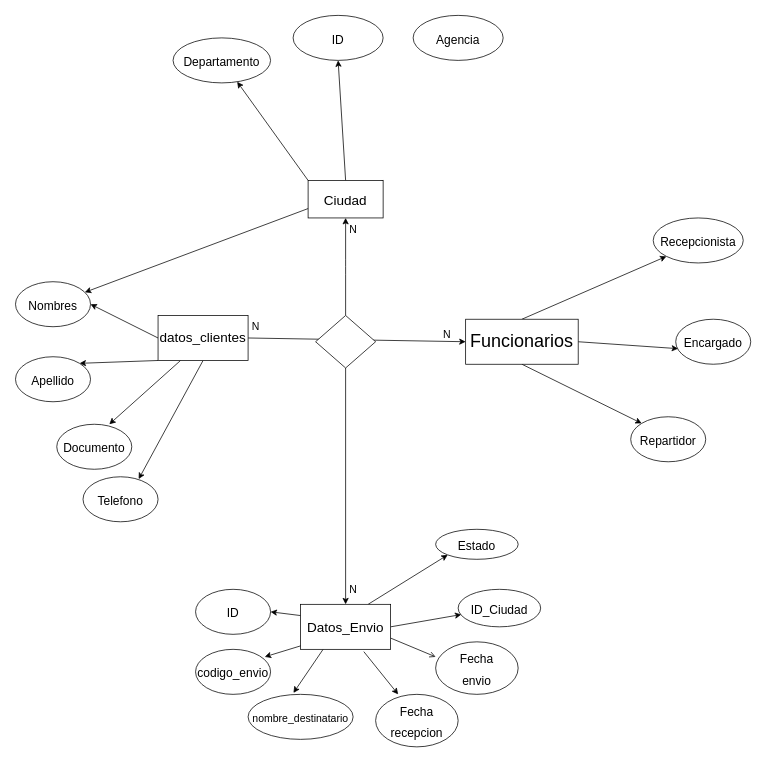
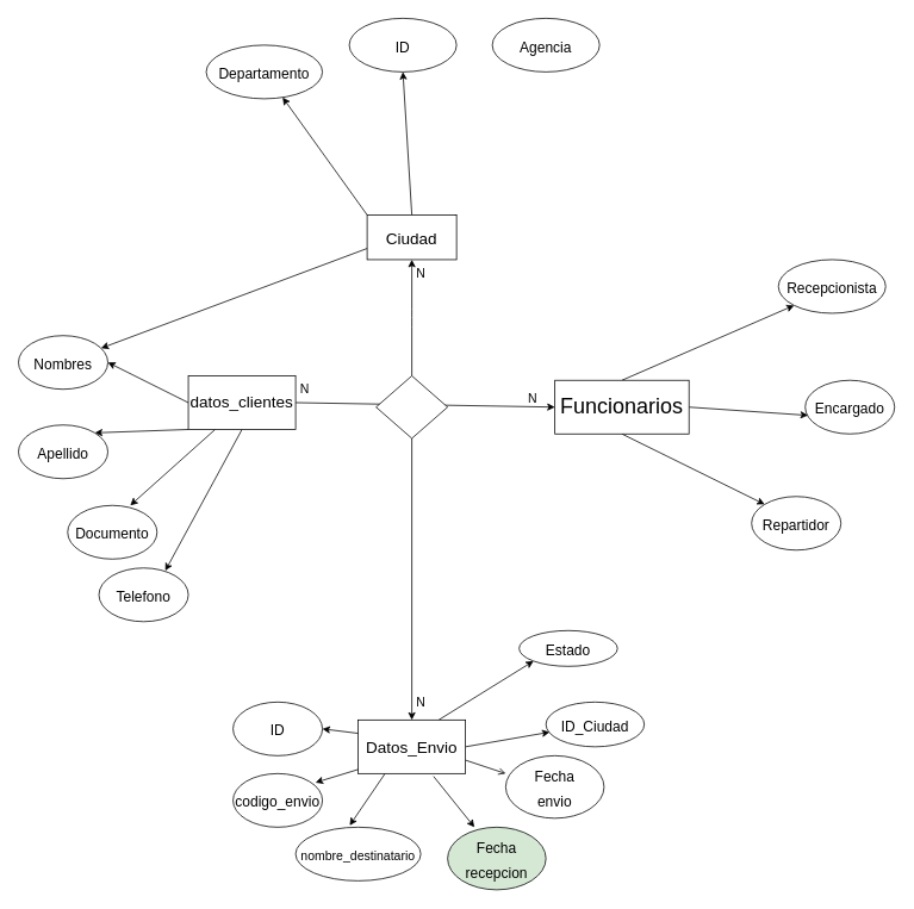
  <mxCell id="0" />
  <mxCell id="1" parent="0" />
  <mxCell id="2" style="edgeStyle=none;html=1;exitX=0;exitY=0.5;exitDx=0;exitDy=0;fontSize=24;entryX=1;entryY=0.5;entryDx=0;entryDy=0;" edge="1" parent="1" source="7" target="15"><mxGeometry relative="1" as="geometry"><mxPoint x="190" y="465.167" as="targetPoint" /></mxGeometry></mxCell>
  <mxCell id="3" style="edgeStyle=none;html=1;exitX=0;exitY=1;exitDx=0;exitDy=0;fontSize=24;entryX=1;entryY=0;entryDx=0;entryDy=0;" edge="1" parent="1" source="7" target="16"><mxGeometry relative="1" as="geometry"><mxPoint x="200" y="535" as="targetPoint" /></mxGeometry></mxCell>
  <mxCell id="4" style="edgeStyle=none;html=1;exitX=0.25;exitY=1;exitDx=0;exitDy=0;fontSize=24;entryX=0.7;entryY=0;entryDx=0;entryDy=0;entryPerimeter=0;" edge="1" parent="1" source="7" target="17"><mxGeometry relative="1" as="geometry"><mxPoint x="270" y="575" as="targetPoint" /></mxGeometry></mxCell>
  <mxCell id="5" style="edgeStyle=none;html=1;exitX=0.5;exitY=1;exitDx=0;exitDy=0;fontSize=16;entryX=0.742;entryY=0.051;entryDx=0;entryDy=0;entryPerimeter=0;" edge="1" parent="1" source="7" target="26"><mxGeometry relative="1" as="geometry"><mxPoint x="200" y="625" as="targetPoint" /></mxGeometry></mxCell>
  <mxCell id="6" style="edgeStyle=none;html=1;exitX=1;exitY=0.5;exitDx=0;exitDy=0;entryX=0;entryY=0.5;entryDx=0;entryDy=0;fontSize=14;" edge="1" parent="1" source="7" target="11"><mxGeometry relative="1" as="geometry" /></mxCell>
  <mxCell id="7" value="&lt;font style=&quot;font-size: 18px&quot;&gt;datos_clientes&lt;/font&gt;" style="rounded=0;whiteSpace=wrap;html=1;" vertex="1" parent="1"><mxGeometry x="210" y="420" width="120" height="60" as="geometry" /></mxCell>
  <mxCell id="8" style="edgeStyle=none;html=1;exitX=0.5;exitY=1;exitDx=0;exitDy=0;fontSize=24;entryX=0;entryY=0;entryDx=0;entryDy=0;" edge="1" parent="1" source="11" target="12"><mxGeometry relative="1" as="geometry"><mxPoint x="690" y="595" as="targetPoint" /></mxGeometry></mxCell>
  <mxCell id="9" style="edgeStyle=none;html=1;exitX=1;exitY=0.5;exitDx=0;exitDy=0;fontSize=24;entryX=0.032;entryY=0.654;entryDx=0;entryDy=0;entryPerimeter=0;" edge="1" parent="1" source="11" target="13"><mxGeometry relative="1" as="geometry"><mxPoint x="790" y="465" as="targetPoint" /></mxGeometry></mxCell>
  <mxCell id="10" style="edgeStyle=none;html=1;exitX=0.5;exitY=0;exitDx=0;exitDy=0;fontSize=24;entryX=0;entryY=1;entryDx=0;entryDy=0;" edge="1" parent="1" source="11" target="14"><mxGeometry relative="1" as="geometry"><mxPoint x="730" y="365" as="targetPoint" /></mxGeometry></mxCell>
  <mxCell id="11" value="&lt;span style=&quot;font-size: 24px&quot;&gt;Funcionarios&lt;/span&gt;" style="rounded=0;whiteSpace=wrap;html=1;" vertex="1" parent="1"><mxGeometry x="620" y="425" width="150" height="60" as="geometry" /></mxCell>
  <mxCell id="12" value="&lt;font size=&quot;3&quot;&gt;Repartidor&lt;/font&gt;" style="ellipse;whiteSpace=wrap;html=1;fontSize=24;" vertex="1" parent="1"><mxGeometry x="840" y="555" width="100" height="60" as="geometry" /></mxCell>
  <mxCell id="13" value="&lt;font size=&quot;3&quot;&gt;Encargado&lt;/font&gt;" style="ellipse;whiteSpace=wrap;html=1;fontSize=24;" vertex="1" parent="1"><mxGeometry x="900" y="425" width="100" height="60" as="geometry" /></mxCell>
  <mxCell id="14" value="&lt;p&gt;&lt;font size=&quot;3&quot;&gt;Recepcionista&lt;/font&gt;&lt;/p&gt;" style="ellipse;whiteSpace=wrap;html=1;fontSize=24;" vertex="1" parent="1"><mxGeometry x="870" y="290" width="120" height="60" as="geometry" /></mxCell>
  <mxCell id="15" value="&lt;font size=&quot;3&quot;&gt;Nombres&lt;/font&gt;" style="ellipse;whiteSpace=wrap;html=1;fontSize=24;" vertex="1" parent="1"><mxGeometry x="20" y="375" width="100" height="60" as="geometry" /></mxCell>
  <mxCell id="16" value="&lt;span style=&quot;font-size: 16px&quot;&gt;Apellido&lt;/span&gt;" style="ellipse;whiteSpace=wrap;html=1;fontSize=24;" vertex="1" parent="1"><mxGeometry x="20" y="475" width="100" height="60" as="geometry" /></mxCell>
  <mxCell id="17" value="&lt;span style=&quot;font-size: 16px&quot;&gt;Documento&lt;/span&gt;" style="ellipse;whiteSpace=wrap;html=1;fontSize=24;" vertex="1" parent="1"><mxGeometry x="75" y="565" width="100" height="60" as="geometry" /></mxCell>
  <mxCell id="18" style="edgeStyle=none;html=1;exitX=0;exitY=0.25;exitDx=0;exitDy=0;entryX=1;entryY=0.5;entryDx=0;entryDy=0;fontSize=16;" edge="1" parent="1" source="25" target="27"><mxGeometry relative="1" as="geometry" /></mxCell>
  <mxCell id="19" style="edgeStyle=none;html=1;exitX=0.01;exitY=0.917;exitDx=0;exitDy=0;fontSize=16;entryX=0.922;entryY=0.167;entryDx=0;entryDy=0;exitPerimeter=0;entryPerimeter=0;" edge="1" parent="1" source="25" target="28"><mxGeometry relative="1" as="geometry"><mxPoint x="440" y="955" as="targetPoint" /></mxGeometry></mxCell>
  <mxCell id="20" style="edgeStyle=none;html=1;exitX=0.25;exitY=1;exitDx=0;exitDy=0;fontSize=16;entryX=0.432;entryY=-0.033;entryDx=0;entryDy=0;entryPerimeter=0;" edge="1" parent="1" source="25" target="29"><mxGeometry relative="1" as="geometry"><mxPoint x="540" y="955" as="targetPoint" /></mxGeometry></mxCell>
  <mxCell id="21" style="edgeStyle=none;html=1;exitX=0.702;exitY=1.051;exitDx=0;exitDy=0;fontSize=14;entryX=0.273;entryY=0;entryDx=0;entryDy=0;entryPerimeter=0;exitPerimeter=0;" edge="1" parent="1" source="25" target="30"><mxGeometry relative="1" as="geometry"><mxPoint x="610" y="885" as="targetPoint" /></mxGeometry></mxCell>
  <mxCell id="22" style="edgeStyle=none;html=1;exitX=1;exitY=0.75;exitDx=0;exitDy=0;fontSize=14;entryX=0;entryY=0.286;entryDx=0;entryDy=0;entryPerimeter=0;endArrow=open;" edge="1" parent="1" source="25" target="31"><mxGeometry relative="1" as="geometry"><mxPoint x="630" y="845" as="targetPoint" /></mxGeometry></mxCell>
  <mxCell id="23" style="edgeStyle=none;html=1;exitX=1;exitY=0.5;exitDx=0;exitDy=0;fontSize=14;entryX=0.038;entryY=0.672;entryDx=0;entryDy=0;entryPerimeter=0;" edge="1" parent="1" source="25" target="32"><mxGeometry relative="1" as="geometry"><mxPoint x="610" y="825" as="targetPoint" /></mxGeometry></mxCell>
  <mxCell id="24" style="edgeStyle=none;html=1;exitX=0.75;exitY=0;exitDx=0;exitDy=0;fontSize=14;entryX=0;entryY=1;entryDx=0;entryDy=0;" edge="1" parent="1" source="25" target="43"><mxGeometry relative="1" as="geometry"><mxPoint x="590" y="745" as="targetPoint" /></mxGeometry></mxCell>
  <mxCell id="25" value="&lt;font style=&quot;font-size: 18px&quot;&gt;Datos_Envio&lt;/font&gt;" style="rounded=0;whiteSpace=wrap;html=1;fontSize=24;" vertex="1" parent="1"><mxGeometry x="400" y="805" width="120" height="60" as="geometry" /></mxCell>
  <mxCell id="26" value="&lt;span style=&quot;font-size: 16px&quot;&gt;Telefono&lt;/span&gt;" style="ellipse;whiteSpace=wrap;html=1;fontSize=24;" vertex="1" parent="1"><mxGeometry x="110" y="635" width="100" height="60" as="geometry" /></mxCell>
  <mxCell id="27" value="&lt;span style=&quot;font-size: 16px&quot;&gt;ID&lt;/span&gt;" style="ellipse;whiteSpace=wrap;html=1;fontSize=24;" vertex="1" parent="1"><mxGeometry x="260" y="785" width="100" height="60" as="geometry" /></mxCell>
  <mxCell id="28" value="&lt;span style=&quot;font-size: 16px&quot;&gt;codigo_envio&lt;/span&gt;" style="ellipse;whiteSpace=wrap;html=1;fontSize=24;" vertex="1" parent="1"><mxGeometry x="260" y="865" width="100" height="60" as="geometry" /></mxCell>
  <mxCell id="29" value="&lt;font style=&quot;font-size: 14px&quot;&gt;nombre_destinatario&lt;/font&gt;" style="ellipse;whiteSpace=wrap;html=1;fontSize=24;" vertex="1" parent="1"><mxGeometry x="330" y="925" width="140" height="60" as="geometry" /></mxCell>
- <mxCell id="30" value="&lt;span style=&quot;font-size: 16px&quot;&gt;Fecha&lt;br&gt;recepcion&lt;br&gt;&lt;/span&gt;" style="ellipse;whiteSpace=wrap;html=1;fontSize=24;" vertex="1" parent="1"><mxGeometry x="500" y="925" width="110" height="70" as="geometry" /></mxCell>
- <mxCell id="31" value="&lt;span style=&quot;font-size: 16px&quot;&gt;Fecha&lt;br&gt;envio&lt;br&gt;&lt;/span&gt;" style="ellipse;whiteSpace=wrap;html=1;fontSize=24;" vertex="1" parent="1"><mxGeometry x="580" y="855" width="110" height="70" as="geometry" /></mxCell>
+ <mxCell id="30" value="&lt;span style=&quot;font-size: 16px&quot;&gt;Fecha&lt;br&gt;recepcion&lt;br&gt;&lt;/span&gt;" style="ellipse;whiteSpace=wrap;html=1;fontSize=24;fillColor=#d5e8d4;" vertex="1" parent="1"><mxGeometry x="500" y="925" width="110" height="70" as="geometry" /></mxCell>
+ <mxCell id="31" value="&lt;span style=&quot;font-size: 16px&quot;&gt;Fecha&lt;br&gt;envio&lt;br&gt;&lt;/span&gt;" style="ellipse;whiteSpace=wrap;html=1;fontSize=24;" vertex="1" parent="1"><mxGeometry x="565" y="845" width="110" height="70" as="geometry" /></mxCell>
  <mxCell id="32" value="&lt;span style=&quot;font-size: 16px&quot;&gt;ID_Ciudad&lt;br&gt;&lt;/span&gt;" style="ellipse;whiteSpace=wrap;html=1;fontSize=24;" vertex="1" parent="1"><mxGeometry x="610" y="785" width="110" height="50" as="geometry" /></mxCell>
  <mxCell id="33" style="edgeStyle=none;html=1;exitX=0;exitY=0;exitDx=0;exitDy=0;fontSize=14;" edge="1" parent="1" source="36" target="37"><mxGeometry relative="1" as="geometry"><mxPoint x="350" y="130" as="targetPoint" /></mxGeometry></mxCell>
  <mxCell id="34" style="edgeStyle=none;html=1;exitX=0.5;exitY=0;exitDx=0;exitDy=0;fontSize=14;entryX=0.5;entryY=1;entryDx=0;entryDy=0;" edge="1" parent="1" source="36" target="38"><mxGeometry relative="1" as="geometry"><mxPoint x="460" y="110" as="targetPoint" /></mxGeometry></mxCell>
  <mxCell id="35" style="edgeStyle=none;html=1;exitX=1;exitY=0;exitDx=0;exitDy=0;fontSize=14;" edge="1" parent="1" source="36" target="15"><mxGeometry relative="1" as="geometry"><mxPoint x="585.448" y="89.104" as="targetPoint" /></mxGeometry></mxCell>
  <mxCell id="36" value="&lt;span style=&quot;font-size: 18px&quot;&gt;Ciudad&lt;/span&gt;" style="rounded=0;whiteSpace=wrap;html=1;fontSize=24;" vertex="1" parent="1"><mxGeometry x="410" y="240" width="100" height="50" as="geometry" /></mxCell>
  <mxCell id="37" value="&lt;p&gt;&lt;font size=&quot;3&quot;&gt;Departamento&lt;/font&gt;&lt;/p&gt;" style="ellipse;whiteSpace=wrap;html=1;fontSize=24;" vertex="1" parent="1"><mxGeometry x="230" y="50" width="130" height="60" as="geometry" /></mxCell>
  <mxCell id="38" value="&lt;p&gt;&lt;font size=&quot;3&quot;&gt;ID&lt;/font&gt;&lt;/p&gt;" style="ellipse;whiteSpace=wrap;html=1;fontSize=24;" vertex="1" parent="1"><mxGeometry x="390" y="20" width="120" height="60" as="geometry" /></mxCell>
  <mxCell id="39" value="&lt;font size=&quot;3&quot;&gt;Agencia&lt;/font&gt;" style="ellipse;whiteSpace=wrap;html=1;fontSize=24;" vertex="1" parent="1"><mxGeometry x="550" y="20" width="120" height="60" as="geometry" /></mxCell>
  <mxCell id="40" style="edgeStyle=none;html=1;fontSize=14;entryX=0.5;entryY=0;entryDx=0;entryDy=0;entryPerimeter=0;exitX=0.5;exitY=1;exitDx=0;exitDy=0;" edge="1" parent="1" source="42" target="25"><mxGeometry relative="1" as="geometry"><mxPoint x="454" y="495" as="sourcePoint" /></mxGeometry></mxCell>
  <mxCell id="41" style="edgeStyle=none;html=1;exitX=0.5;exitY=0;exitDx=0;exitDy=0;entryX=0.5;entryY=1;entryDx=0;entryDy=0;fontSize=14;" edge="1" parent="1" source="42" target="36"><mxGeometry relative="1" as="geometry"><Array as="points"><mxPoint x="460" y="355" /></Array></mxGeometry></mxCell>
  <mxCell id="42" value="" style="rhombus;whiteSpace=wrap;html=1;fontSize=14;" vertex="1" parent="1"><mxGeometry x="420" y="420" width="80" height="70" as="geometry" /></mxCell>
  <mxCell id="43" value="&lt;span style=&quot;font-size: 16px&quot;&gt;Estado&lt;br&gt;&lt;/span&gt;" style="ellipse;whiteSpace=wrap;html=1;fontSize=24;" vertex="1" parent="1"><mxGeometry x="580" y="705" width="110" height="40" as="geometry" /></mxCell>
  <mxCell id="44" value="N" style="text;html=1;align=center;verticalAlign=middle;resizable=0;points=[];autosize=1;strokeColor=none;fillColor=none;fontSize=14;" vertex="1" parent="1"><mxGeometry x="325" y="425" width="30" height="20" as="geometry" /></mxCell>
  <mxCell id="45" value="N" style="text;html=1;align=center;verticalAlign=middle;resizable=0;points=[];autosize=1;strokeColor=none;fillColor=none;fontSize=14;" vertex="1" parent="1"><mxGeometry x="580" y="435" width="30" height="20" as="geometry" /></mxCell>
  <mxCell id="46" value="N" style="text;html=1;align=center;verticalAlign=middle;resizable=0;points=[];autosize=1;strokeColor=none;fillColor=none;fontSize=14;" vertex="1" parent="1"><mxGeometry x="455" y="295" width="30" height="20" as="geometry" /></mxCell>
  <mxCell id="47" value="N" style="text;html=1;align=center;verticalAlign=middle;resizable=0;points=[];autosize=1;strokeColor=none;fillColor=none;fontSize=14;" vertex="1" parent="1"><mxGeometry x="455" y="775" width="30" height="20" as="geometry" /></mxCell>
